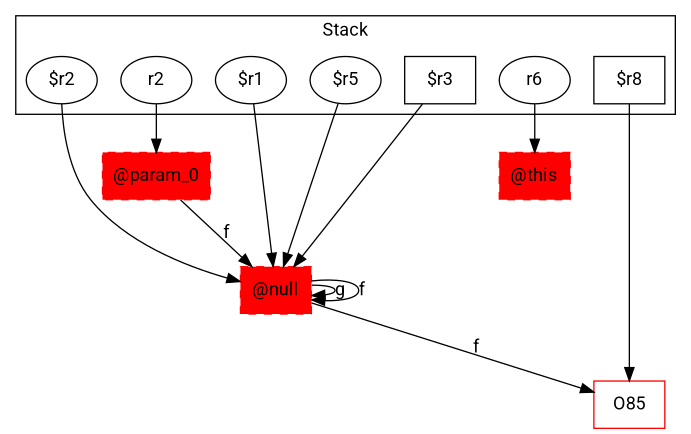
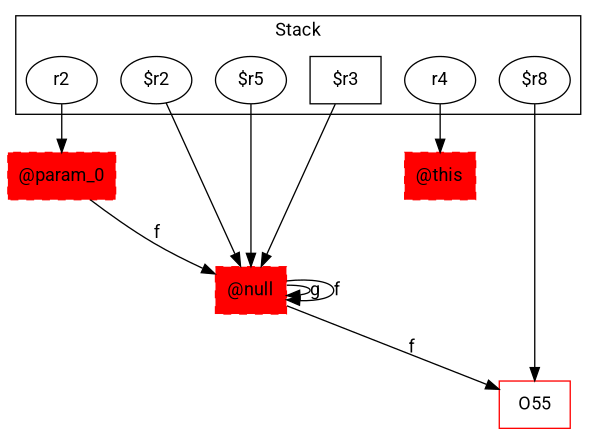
  digraph {
    fontname=Roboto
    rankDir=LR
    node [fontname=Roboto]
    edge [fontname=Roboto]
-   "$r1"
    "$r2"
    n3 [label=r2]
-   "$r8" [shape=box]
+   "$r8"
    "$r5"
-   r6
+   r6 [label=r4]
    "$r3" [shape=box]
    "@null" [color=red shape=box style="filled,dashed"]
    "@param_0" [color=red shape=box style="filled,dashed"]
-   O85 [color=red shape=box]
+   O85 [color=red shape=box label=O55]
    "@this" [color=red shape=box style="filled,dashed"]
    subgraph cluster_1 {
      label=Stack
-     "$r1"
      "$r2"
      n3
      "$r8"
      "$r5"
      r6
      "$r3"
    }
-   "$r1" -> "@null"
    "$r2" -> "@null"
    n3 -> "@param_0"
    "$r8" -> O85
    "$r5" -> "@null"
    r6 -> "@this"
    "$r3" -> "@null"
    "@null" -> "@null" [label=g weight=0.2]
    "@null" -> "@null" [label=f weight=0.2]
    "@null" -> O85 [label=f weight=0.2]
    "@param_0" -> "@null" [label=f weight=0.2]
  }
